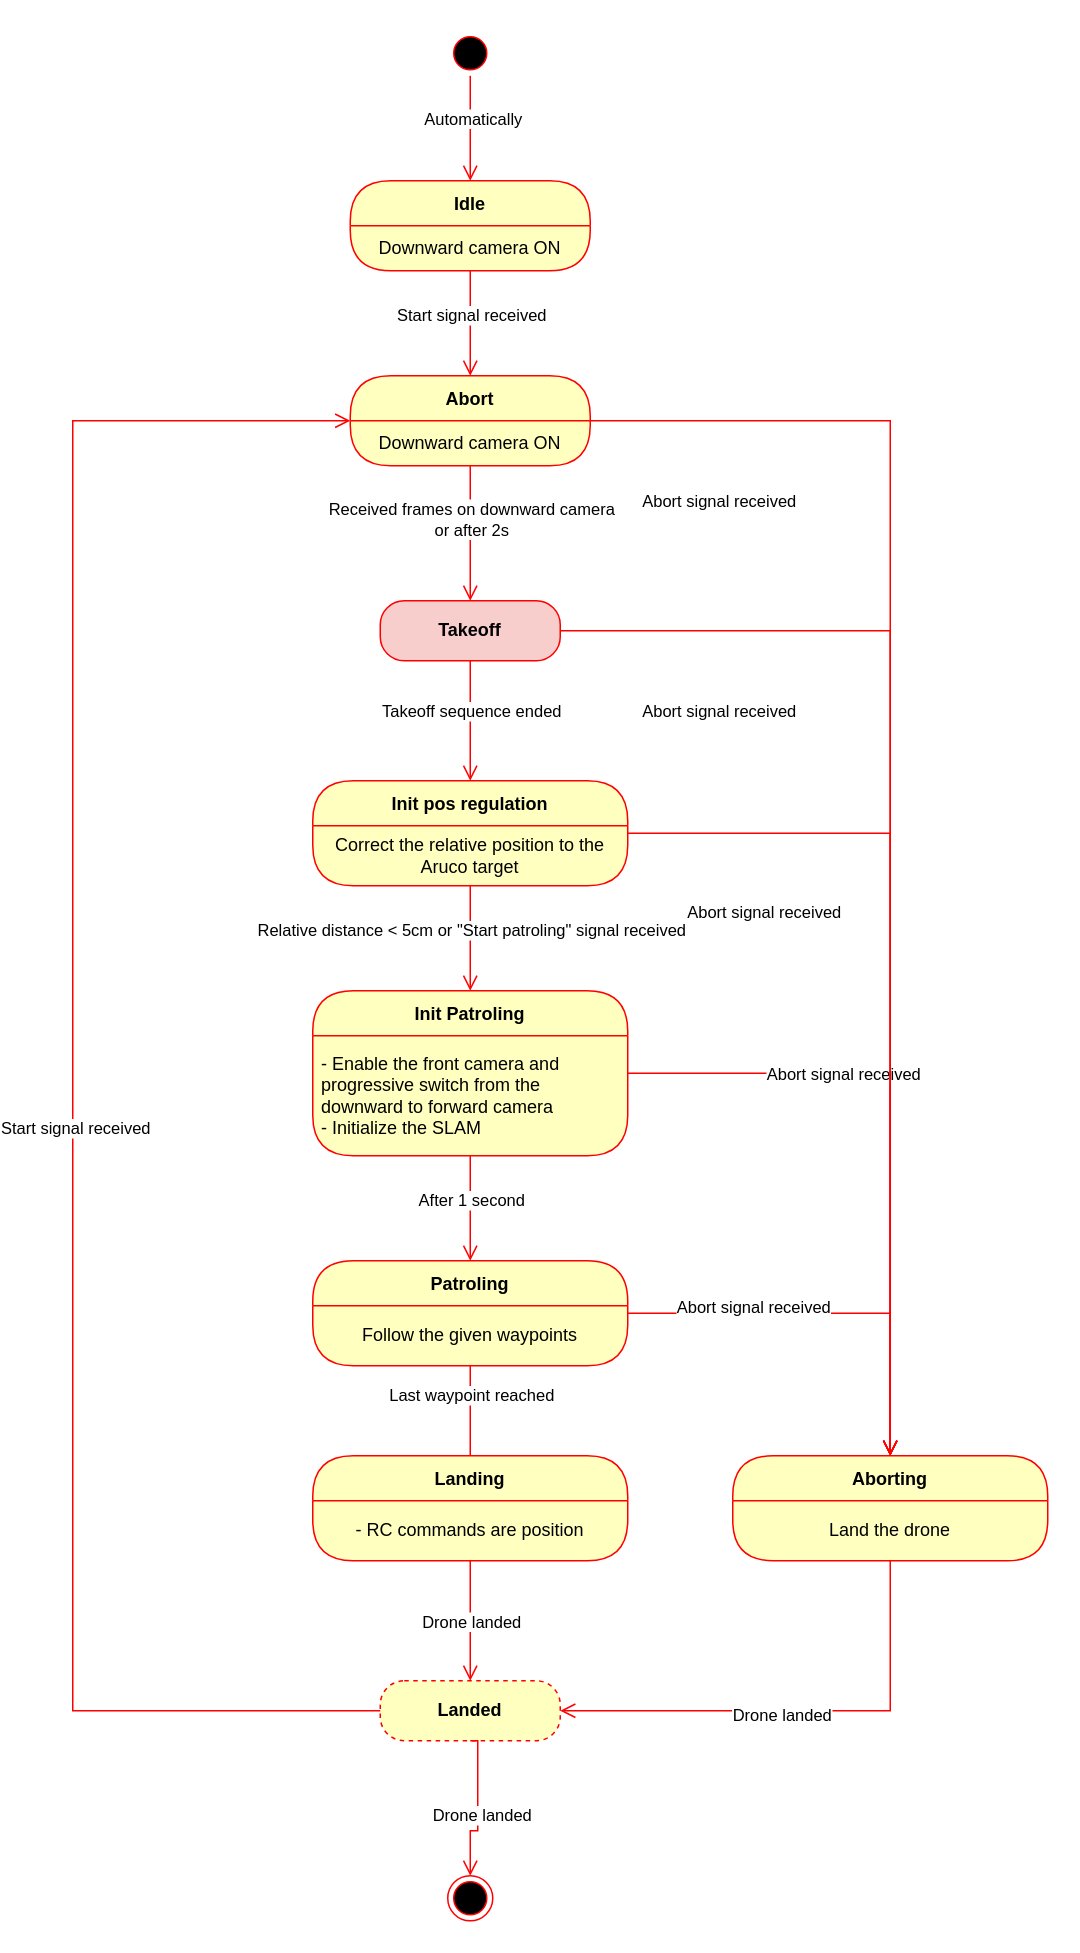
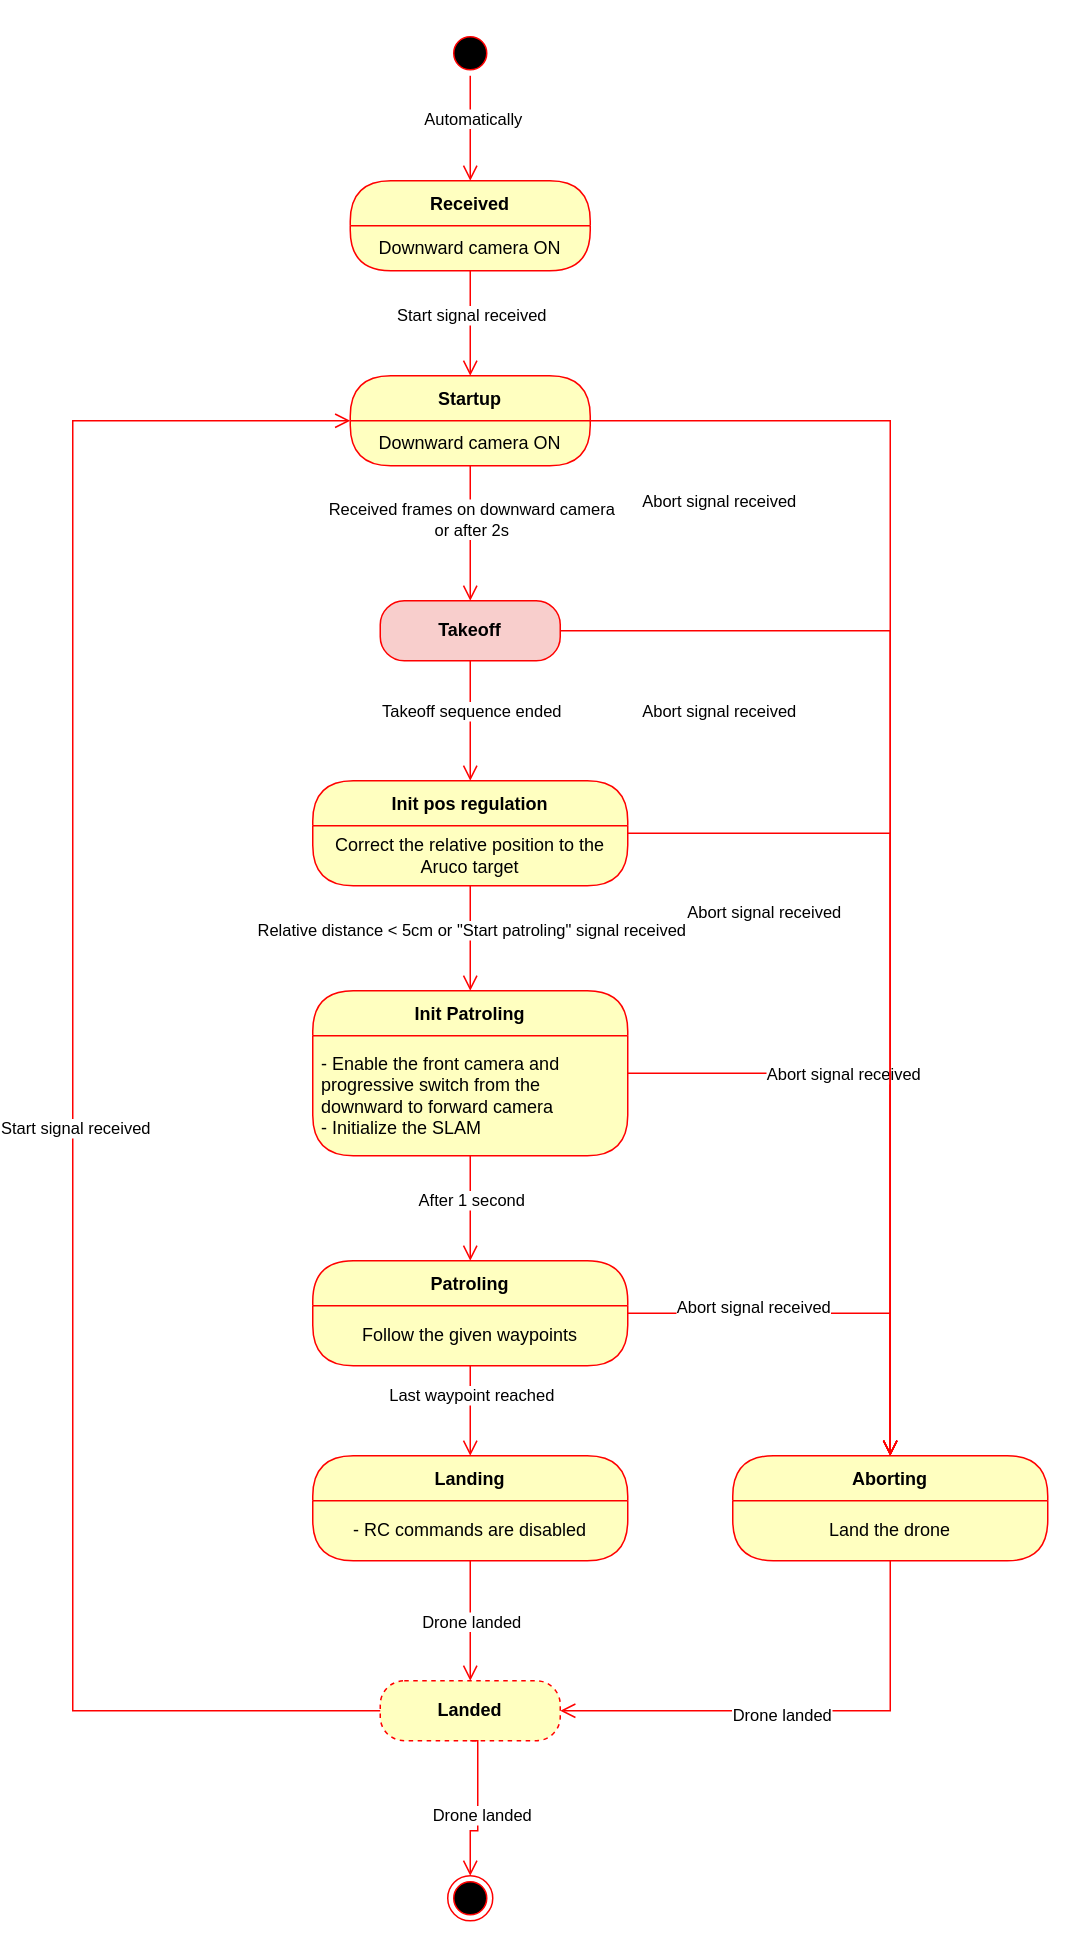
  <mxCell id="0" />
  <mxCell id="1" parent="0" />
  <mxCell id="2" value="" style="ellipse;html=1;shape=endState;fillColor=#000000;strokeColor=#ff0000;" vertex="1" parent="1"><mxGeometry x="270" y="1250" width="30" height="30" as="geometry" /></mxCell>
  <mxCell id="3" value="" style="ellipse;html=1;shape=startState;fillColor=#000000;strokeColor=#ff0000;" vertex="1" parent="1"><mxGeometry x="270" y="20" width="30" height="30" as="geometry" /></mxCell>
  <mxCell id="4" value="" style="edgeStyle=orthogonalEdgeStyle;html=1;verticalAlign=bottom;endArrow=open;endSize=8;strokeColor=#ff0000;rounded=0;" edge="1" source="3" parent="1" target="46"><mxGeometry relative="1" as="geometry"><mxPoint x="285" y="270" as="targetPoint" /></mxGeometry></mxCell>
  <mxCell id="5" value="Automatically" style="edgeLabel;html=1;align=center;verticalAlign=middle;resizable=0;points=[];" vertex="1" connectable="0" parent="4"><mxGeometry x="-0.194" y="1" relative="1" as="geometry"><mxPoint as="offset" /></mxGeometry></mxCell>
- <mxCell id="6" value="Abort" style="swimlane;fontStyle=1;align=center;verticalAlign=middle;childLayout=stackLayout;horizontal=1;startSize=30;horizontalStack=0;resizeParent=0;resizeLast=1;container=0;fontColor=#000000;collapsible=0;rounded=1;arcSize=30;strokeColor=#ff0000;fillColor=#ffffc0;swimlaneFillColor=#ffffc0;dropTarget=0;" vertex="1" parent="1"><mxGeometry x="205" y="250" width="160" height="60" as="geometry" /></mxCell>
+ <mxCell id="6" value="Startup" style="swimlane;fontStyle=1;align=center;verticalAlign=middle;childLayout=stackLayout;horizontal=1;startSize=30;horizontalStack=0;resizeParent=0;resizeLast=1;container=0;fontColor=#000000;collapsible=0;rounded=1;arcSize=30;strokeColor=#ff0000;fillColor=#ffffc0;swimlaneFillColor=#ffffc0;dropTarget=0;" vertex="1" parent="1"><mxGeometry x="205" y="250" width="160" height="60" as="geometry" /></mxCell>
  <mxCell id="7" value="Downward camera ON" style="text;html=1;strokeColor=none;fillColor=none;align=center;verticalAlign=middle;spacingLeft=4;spacingRight=4;whiteSpace=wrap;overflow=hidden;rotatable=0;fontColor=#000000;" vertex="1" parent="6"><mxGeometry y="30" width="160" height="30" as="geometry" /></mxCell>
  <mxCell id="8" value="" style="edgeStyle=orthogonalEdgeStyle;html=1;verticalAlign=bottom;endArrow=open;endSize=8;strokeColor=#ff0000;rounded=0;entryX=0.5;entryY=0;entryDx=0;entryDy=0;" edge="1" source="6" parent="1" target="10"><mxGeometry relative="1" as="geometry"><mxPoint x="285" y="350" as="targetPoint" /></mxGeometry></mxCell>
  <mxCell id="9" value="Received frames on downward camera&lt;div&gt;or after 2s&lt;/div&gt;" style="edgeLabel;html=1;align=center;verticalAlign=middle;resizable=0;points=[];" vertex="1" connectable="0" parent="8"><mxGeometry x="0.022" y="2" relative="1" as="geometry"><mxPoint x="-2" y="-11" as="offset" /></mxGeometry></mxCell>
  <mxCell id="10" value="Takeoff" style="rounded=1;whiteSpace=wrap;html=1;arcSize=40;fontColor=#000000;fillColor=#f8cecc;strokeColor=#ff0000;fontStyle=1;" vertex="1" parent="1"><mxGeometry x="225" y="400" width="120" height="40" as="geometry" /></mxCell>
  <mxCell id="11" value="" style="edgeStyle=orthogonalEdgeStyle;html=1;verticalAlign=bottom;endArrow=open;endSize=8;strokeColor=#ff0000;rounded=0;entryX=0.5;entryY=0;entryDx=0;entryDy=0;" edge="1" source="10" parent="1" target="13"><mxGeometry relative="1" as="geometry"><mxPoint x="285" y="510" as="targetPoint" /></mxGeometry></mxCell>
  <mxCell id="12" value="Takeoff sequence ended" style="edgeLabel;html=1;align=center;verticalAlign=middle;resizable=0;points=[];" vertex="1" connectable="0" parent="11"><mxGeometry x="-0.185" relative="1" as="geometry"><mxPoint as="offset" /></mxGeometry></mxCell>
  <mxCell id="13" value="Init pos regulation" style="swimlane;fontStyle=1;align=center;verticalAlign=middle;childLayout=stackLayout;horizontal=1;startSize=30;horizontalStack=0;resizeParent=0;resizeLast=1;container=0;fontColor=#000000;collapsible=0;rounded=1;arcSize=30;strokeColor=#ff0000;fillColor=#ffffc0;swimlaneFillColor=#ffffc0;dropTarget=0;" vertex="1" parent="1"><mxGeometry x="180" y="520" width="210" height="70" as="geometry" /></mxCell>
  <mxCell id="14" value="Correct the relative position to the Aruco target" style="text;html=1;strokeColor=none;fillColor=none;align=center;verticalAlign=middle;spacingLeft=4;spacingRight=4;whiteSpace=wrap;overflow=hidden;rotatable=0;fontColor=#000000;" vertex="1" parent="13"><mxGeometry y="30" width="210" height="40" as="geometry" /></mxCell>
  <mxCell id="15" value="" style="edgeStyle=orthogonalEdgeStyle;html=1;verticalAlign=bottom;endArrow=open;endSize=8;strokeColor=#ff0000;rounded=0;exitX=0.5;exitY=1;exitDx=0;exitDy=0;entryX=0.5;entryY=0;entryDx=0;entryDy=0;" edge="1" parent="1" source="14" target="19"><mxGeometry relative="1" as="geometry"><mxPoint x="285" y="670" as="targetPoint" /><mxPoint x="295" y="440" as="sourcePoint" /></mxGeometry></mxCell>
  <mxCell id="16" value="Relative distance &amp;lt; 5cm or &quot;Start patroling&quot; signal received" style="edgeLabel;html=1;align=center;verticalAlign=middle;resizable=0;points=[];" vertex="1" connectable="0" parent="15"><mxGeometry x="-0.185" relative="1" as="geometry"><mxPoint as="offset" /></mxGeometry></mxCell>
  <mxCell id="17" value="Patroling" style="swimlane;fontStyle=1;align=center;verticalAlign=middle;childLayout=stackLayout;horizontal=1;startSize=30;horizontalStack=0;resizeParent=0;resizeLast=1;container=0;fontColor=#000000;collapsible=0;rounded=1;arcSize=30;strokeColor=#ff0000;fillColor=#ffffc0;swimlaneFillColor=#ffffc0;dropTarget=0;" vertex="1" parent="1"><mxGeometry x="180" y="840" width="210" height="70" as="geometry" /></mxCell>
  <mxCell id="18" value="Follow the given waypoints" style="text;html=1;strokeColor=none;fillColor=none;align=center;verticalAlign=middle;spacingLeft=4;spacingRight=4;whiteSpace=wrap;overflow=hidden;rotatable=0;fontColor=#000000;" vertex="1" parent="17"><mxGeometry y="30" width="210" height="40" as="geometry" /></mxCell>
  <mxCell id="19" value="Init Patroling" style="swimlane;fontStyle=1;align=center;verticalAlign=middle;childLayout=stackLayout;horizontal=1;startSize=30;horizontalStack=0;resizeParent=0;resizeLast=1;container=0;fontColor=#000000;collapsible=0;rounded=1;arcSize=30;strokeColor=#ff0000;fillColor=#ffffc0;swimlaneFillColor=#ffffc0;dropTarget=0;" vertex="1" parent="1"><mxGeometry x="180" y="660" width="210" height="110" as="geometry" /></mxCell>
  <mxCell id="20" value="&lt;span style=&quot;background-color: initial;&quot;&gt;- Enable the front camera and progressive switch from the downward to forward camera&lt;/span&gt;&lt;br&gt;&lt;span style=&quot;background-color: initial;&quot;&gt;- Initialize the SLAM&lt;/span&gt;" style="text;html=1;strokeColor=none;fillColor=none;align=left;verticalAlign=middle;spacingLeft=4;spacingRight=4;whiteSpace=wrap;overflow=hidden;rotatable=0;fontColor=#000000;" vertex="1" parent="19"><mxGeometry y="30" width="210" height="80" as="geometry" /></mxCell>
  <mxCell id="21" value="" style="edgeStyle=orthogonalEdgeStyle;html=1;verticalAlign=bottom;endArrow=open;endSize=8;strokeColor=#ff0000;rounded=0;exitX=0.5;exitY=1;exitDx=0;exitDy=0;entryX=0.5;entryY=0;entryDx=0;entryDy=0;" edge="1" parent="1" source="20" target="17"><mxGeometry relative="1" as="geometry"><mxPoint x="295" y="660" as="targetPoint" /><mxPoint x="295" y="600" as="sourcePoint" /></mxGeometry></mxCell>
  <mxCell id="22" value="After 1 second" style="edgeLabel;html=1;align=center;verticalAlign=middle;resizable=0;points=[];" vertex="1" connectable="0" parent="21"><mxGeometry x="-0.185" relative="1" as="geometry"><mxPoint as="offset" /></mxGeometry></mxCell>
- <mxCell id="23" value="" style="edgeStyle=orthogonalEdgeStyle;html=1;verticalAlign=bottom;endArrow=none;endSize=8;strokeColor=#ff0000;rounded=0;entryX=0.5;entryY=0;entryDx=0;entryDy=0;exitX=0.5;exitY=1;exitDx=0;exitDy=0;" edge="1" parent="1" source="18" target="35"><mxGeometry relative="1" as="geometry"><mxPoint x="295" y="850" as="targetPoint" /><mxPoint x="370" y="950" as="sourcePoint" /></mxGeometry></mxCell>
+ <mxCell id="23" value="" style="edgeStyle=orthogonalEdgeStyle;html=1;verticalAlign=bottom;endArrow=open;endSize=8;strokeColor=#ff0000;rounded=0;entryX=0.5;entryY=0;entryDx=0;entryDy=0;exitX=0.5;exitY=1;exitDx=0;exitDy=0;" edge="1" parent="1" source="18" target="35"><mxGeometry relative="1" as="geometry"><mxPoint x="295" y="850" as="targetPoint" /><mxPoint x="370" y="950" as="sourcePoint" /></mxGeometry></mxCell>
  <mxCell id="24" value="Last waypoint reached" style="edgeLabel;html=1;align=center;verticalAlign=middle;resizable=0;points=[];" vertex="1" connectable="0" parent="23"><mxGeometry x="-0.185" relative="1" as="geometry"><mxPoint y="-5" as="offset" /></mxGeometry></mxCell>
  <mxCell id="25" value="Aborting" style="swimlane;fontStyle=1;align=center;verticalAlign=middle;childLayout=stackLayout;horizontal=1;startSize=30;horizontalStack=0;resizeParent=0;resizeLast=1;container=0;fontColor=#000000;collapsible=0;rounded=1;arcSize=30;strokeColor=#ff0000;fillColor=#ffffc0;swimlaneFillColor=#ffffc0;dropTarget=0;" vertex="1" parent="1"><mxGeometry x="460" y="970" width="210" height="70" as="geometry" /></mxCell>
  <mxCell id="26" value="Land the drone" style="text;html=1;strokeColor=none;fillColor=none;align=center;verticalAlign=middle;spacingLeft=4;spacingRight=4;whiteSpace=wrap;overflow=hidden;rotatable=0;fontColor=#000000;" vertex="1" parent="25"><mxGeometry y="30" width="210" height="40" as="geometry" /></mxCell>
  <mxCell id="27" value="" style="edgeStyle=orthogonalEdgeStyle;html=1;verticalAlign=bottom;endArrow=open;endSize=8;strokeColor=#ff0000;rounded=0;entryX=0.5;entryY=0;entryDx=0;entryDy=0;" edge="1" parent="1" source="19" target="25"><mxGeometry relative="1" as="geometry"><mxPoint x="295" y="850" as="targetPoint" /><mxPoint x="295" y="780" as="sourcePoint" /></mxGeometry></mxCell>
  <mxCell id="28" value="Abort signal received" style="edgeLabel;html=1;align=center;verticalAlign=middle;resizable=0;points=[];" vertex="1" connectable="0" parent="27"><mxGeometry x="-0.185" relative="1" as="geometry"><mxPoint x="-32" as="offset" /></mxGeometry></mxCell>
  <mxCell id="29" value="" style="edgeStyle=orthogonalEdgeStyle;html=1;verticalAlign=bottom;endArrow=open;endSize=8;strokeColor=#ff0000;rounded=0;entryX=0.5;entryY=0;entryDx=0;entryDy=0;" edge="1" parent="1" source="13" target="25"><mxGeometry relative="1" as="geometry"><mxPoint x="575" y="850" as="targetPoint" /><mxPoint x="400" y="725" as="sourcePoint" /></mxGeometry></mxCell>
  <mxCell id="30" value="Abort signal received" style="edgeLabel;html=1;align=center;verticalAlign=middle;resizable=0;points=[];" vertex="1" connectable="0" parent="29"><mxGeometry x="-0.185" relative="1" as="geometry"><mxPoint x="-85" y="-13" as="offset" /></mxGeometry></mxCell>
  <mxCell id="31" value="" style="edgeStyle=orthogonalEdgeStyle;html=1;verticalAlign=bottom;endArrow=open;endSize=8;strokeColor=#ff0000;rounded=0;" edge="1" parent="1" source="10" target="25"><mxGeometry relative="1" as="geometry"><mxPoint x="630" y="790" as="targetPoint" /><mxPoint x="400" y="565" as="sourcePoint" /></mxGeometry></mxCell>
  <mxCell id="32" value="Abort signal received" style="edgeLabel;html=1;align=center;verticalAlign=middle;resizable=0;points=[];" vertex="1" connectable="0" parent="31"><mxGeometry x="-0.185" relative="1" as="geometry"><mxPoint x="-115" y="-41" as="offset" /></mxGeometry></mxCell>
  <mxCell id="33" value="" style="edgeStyle=orthogonalEdgeStyle;html=1;verticalAlign=bottom;endArrow=open;endSize=8;strokeColor=#ff0000;rounded=0;" edge="1" parent="1" source="6" target="25"><mxGeometry relative="1" as="geometry"><mxPoint x="575" y="850" as="targetPoint" /><mxPoint x="355" y="430" as="sourcePoint" /></mxGeometry></mxCell>
  <mxCell id="34" value="Abort signal received" style="edgeLabel;html=1;align=center;verticalAlign=middle;resizable=0;points=[];" vertex="1" connectable="0" parent="33"><mxGeometry x="-0.185" relative="1" as="geometry"><mxPoint x="-115" y="-110" as="offset" /></mxGeometry></mxCell>
  <mxCell id="35" value="Landing" style="swimlane;fontStyle=1;align=center;verticalAlign=middle;childLayout=stackLayout;horizontal=1;startSize=30;horizontalStack=0;resizeParent=0;resizeLast=1;container=0;fontColor=#000000;collapsible=0;rounded=1;arcSize=30;strokeColor=#ff0000;fillColor=#ffffc0;swimlaneFillColor=#ffffc0;dropTarget=0;" vertex="1" parent="1"><mxGeometry x="180" y="970" width="210" height="70" as="geometry" /></mxCell>
- <mxCell id="36" value="- RC commands are position" style="text;html=1;strokeColor=none;fillColor=none;align=center;verticalAlign=middle;spacingLeft=4;spacingRight=4;whiteSpace=wrap;overflow=hidden;rotatable=0;fontColor=#000000;" vertex="1" parent="35"><mxGeometry y="30" width="210" height="40" as="geometry" /></mxCell>
+ <mxCell id="36" value="- RC commands are disabled" style="text;html=1;strokeColor=none;fillColor=none;align=center;verticalAlign=middle;spacingLeft=4;spacingRight=4;whiteSpace=wrap;overflow=hidden;rotatable=0;fontColor=#000000;" vertex="1" parent="35"><mxGeometry y="30" width="210" height="40" as="geometry" /></mxCell>
  <mxCell id="37" value="" style="edgeStyle=orthogonalEdgeStyle;html=1;verticalAlign=bottom;endArrow=open;endSize=8;strokeColor=#ff0000;rounded=0;entryX=0.5;entryY=0;entryDx=0;entryDy=0;exitX=0.5;exitY=1;exitDx=0;exitDy=0;" edge="1" parent="1" source="36" target="39"><mxGeometry relative="1" as="geometry"><mxPoint x="285" y="1100" as="targetPoint" /><mxPoint x="295" y="920" as="sourcePoint" /></mxGeometry></mxCell>
  <mxCell id="38" value="Drone landed" style="edgeLabel;html=1;align=center;verticalAlign=middle;resizable=0;points=[];" vertex="1" connectable="0" parent="37"><mxGeometry x="-0.185" relative="1" as="geometry"><mxPoint y="7" as="offset" /></mxGeometry></mxCell>
  <mxCell id="39" value="Landed" style="rounded=1;whiteSpace=wrap;html=1;arcSize=40;fontColor=#000000;fillColor=#ffffc0;strokeColor=#ff0000;fontStyle=1;dashed=1;" vertex="1" parent="1"><mxGeometry x="225" y="1120" width="120" height="40" as="geometry" /></mxCell>
  <mxCell id="40" value="" style="edgeStyle=orthogonalEdgeStyle;html=1;verticalAlign=bottom;endArrow=open;endSize=8;strokeColor=#ff0000;rounded=0;" edge="1" parent="1" source="17" target="25"><mxGeometry relative="1" as="geometry"><mxPoint x="575" y="970" as="targetPoint" /><mxPoint x="375" y="290" as="sourcePoint" /></mxGeometry></mxCell>
  <mxCell id="41" value="Abort signal received" style="edgeLabel;html=1;align=center;verticalAlign=middle;resizable=0;points=[];" vertex="1" connectable="0" parent="40"><mxGeometry x="-0.185" relative="1" as="geometry"><mxPoint x="-27" y="-5" as="offset" /></mxGeometry></mxCell>
  <mxCell id="42" value="" style="edgeStyle=orthogonalEdgeStyle;html=1;verticalAlign=bottom;endArrow=open;endSize=8;strokeColor=#ff0000;rounded=0;" edge="1" parent="1" source="25" target="39"><mxGeometry relative="1" as="geometry"><mxPoint x="390" y="1005" as="targetPoint" /><mxPoint x="460" y="1005" as="sourcePoint" /><Array as="points"><mxPoint x="565" y="1140" /></Array></mxGeometry></mxCell>
  <mxCell id="43" value="Drone landed" style="edgeLabel;html=1;align=center;verticalAlign=middle;resizable=0;points=[];" vertex="1" connectable="0" parent="42"><mxGeometry x="0.08" y="2" relative="1" as="geometry"><mxPoint as="offset" /></mxGeometry></mxCell>
  <mxCell id="44" value="" style="edgeStyle=orthogonalEdgeStyle;html=1;verticalAlign=bottom;endArrow=open;endSize=8;strokeColor=#ff0000;rounded=0;" edge="1" parent="1" source="39" target="6"><mxGeometry relative="1" as="geometry"><mxPoint x="20" y="930" as="targetPoint" /><mxPoint x="575" y="1050" as="sourcePoint" /><Array as="points"><mxPoint x="20" y="1140" /><mxPoint x="20" y="280" /></Array></mxGeometry></mxCell>
  <mxCell id="45" value="Start signal received" style="edgeLabel;html=1;align=center;verticalAlign=middle;resizable=0;points=[];" vertex="1" connectable="0" parent="44"><mxGeometry x="-0.049" y="-1" relative="1" as="geometry"><mxPoint as="offset" /></mxGeometry></mxCell>
- <mxCell id="46" value="Idle" style="swimlane;fontStyle=1;align=center;verticalAlign=middle;childLayout=stackLayout;horizontal=1;startSize=30;horizontalStack=0;resizeParent=0;resizeLast=1;container=0;fontColor=#000000;collapsible=0;rounded=1;arcSize=30;strokeColor=#ff0000;fillColor=#ffffc0;swimlaneFillColor=#ffffc0;dropTarget=0;" vertex="1" parent="1"><mxGeometry x="205" y="120" width="160" height="60" as="geometry" /></mxCell>
+ <mxCell id="46" value="Received" style="swimlane;fontStyle=1;align=center;verticalAlign=middle;childLayout=stackLayout;horizontal=1;startSize=30;horizontalStack=0;resizeParent=0;resizeLast=1;container=0;fontColor=#000000;collapsible=0;rounded=1;arcSize=30;strokeColor=#ff0000;fillColor=#ffffc0;swimlaneFillColor=#ffffc0;dropTarget=0;" vertex="1" parent="1"><mxGeometry x="205" y="120" width="160" height="60" as="geometry" /></mxCell>
  <mxCell id="47" value="Downward camera ON" style="text;html=1;strokeColor=none;fillColor=none;align=center;verticalAlign=middle;spacingLeft=4;spacingRight=4;whiteSpace=wrap;overflow=hidden;rotatable=0;fontColor=#000000;" vertex="1" parent="46"><mxGeometry y="30" width="160" height="30" as="geometry" /></mxCell>
  <mxCell id="48" value="" style="edgeStyle=orthogonalEdgeStyle;html=1;verticalAlign=bottom;endArrow=open;endSize=8;strokeColor=#ff0000;rounded=0;" edge="1" parent="1" source="46" target="6"><mxGeometry relative="1" as="geometry"><mxPoint x="295" y="120" as="targetPoint" /><mxPoint x="295" y="70" as="sourcePoint" /></mxGeometry></mxCell>
  <mxCell id="49" value="Start signal received" style="edgeLabel;html=1;align=center;verticalAlign=middle;resizable=0;points=[];" vertex="1" connectable="0" parent="48"><mxGeometry x="-0.141" relative="1" as="geometry"><mxPoint y="-1" as="offset" /></mxGeometry></mxCell>
  <mxCell id="50" value="" style="edgeStyle=orthogonalEdgeStyle;html=1;verticalAlign=bottom;endArrow=open;endSize=8;strokeColor=#ff0000;rounded=0;entryX=0.5;entryY=0;entryDx=0;entryDy=0;exitX=0.5;exitY=1;exitDx=0;exitDy=0;" edge="1" parent="1" source="39" target="2"><mxGeometry relative="1" as="geometry"><mxPoint x="300" y="1220" as="targetPoint" /><mxPoint x="520" y="1120" as="sourcePoint" /><Array as="points"><mxPoint x="290" y="1160" /><mxPoint x="290" y="1220" /><mxPoint x="285" y="1220" /></Array></mxGeometry></mxCell>
  <mxCell id="51" value="Drone landed" style="edgeLabel;html=1;align=center;verticalAlign=middle;resizable=0;points=[];" vertex="1" connectable="0" parent="50"><mxGeometry x="0.08" y="2" relative="1" as="geometry"><mxPoint as="offset" /></mxGeometry></mxCell>
